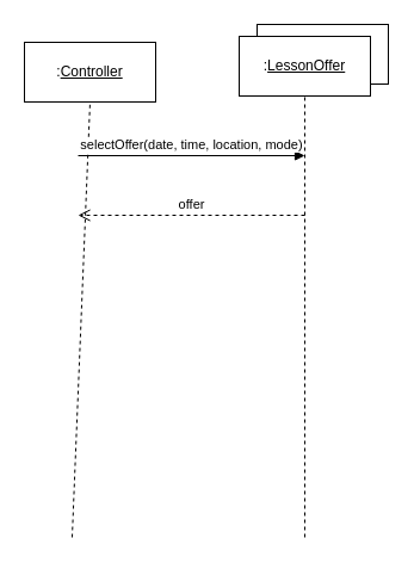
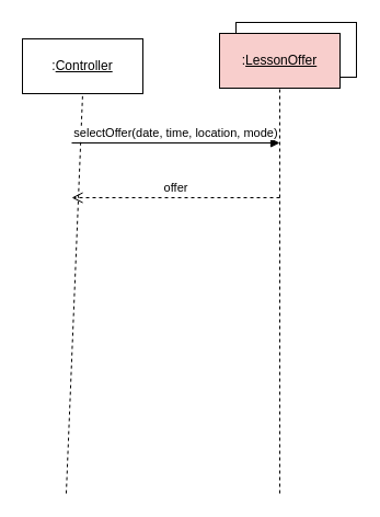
  <mxCell id="0" />
  <mxCell id="1" parent="0" />
  <mxCell id="2" value=":&lt;u&gt;Controller&lt;/u&gt;" style="html=1;whiteSpace=wrap;" vertex="1" parent="1"><mxGeometry x="20" y="35" width="110" height="50" as="geometry" /></mxCell>
  <mxCell id="3" value="" style="endArrow=none;dashed=1;html=1;rounded=0;entryX=0.5;entryY=1;entryDx=0;entryDy=0;" edge="1" parent="1" target="2"><mxGeometry width="50" height="50" relative="1" as="geometry"><mxPoint x="60" y="450" as="sourcePoint" /><mxPoint x="65" y="120" as="targetPoint" /></mxGeometry></mxCell>
  <mxCell id="4" value="" style="endArrow=none;dashed=1;html=1;rounded=0;entryX=0.5;entryY=1;entryDx=0;entryDy=0;" edge="1" parent="1" target="6"><mxGeometry width="50" height="50" relative="1" as="geometry"><mxPoint x="255" y="450" as="sourcePoint" /><mxPoint x="250" y="80" as="targetPoint" /></mxGeometry></mxCell>
  <mxCell id="5" value="" style="html=1;whiteSpace=wrap;" vertex="1" parent="1"><mxGeometry x="215" y="20" width="110" height="50" as="geometry" /></mxCell>
- <mxCell id="6" value=":&lt;u&gt;LessonOffer&lt;/u&gt;" style="html=1;whiteSpace=wrap;" vertex="1" parent="1"><mxGeometry x="200" y="30" width="110" height="50" as="geometry" /></mxCell>
+ <mxCell id="6" value=":&lt;u&gt;LessonOffer&lt;/u&gt;" style="html=1;whiteSpace=wrap;fillColor=#f8cecc;" vertex="1" parent="1"><mxGeometry x="200" y="30" width="110" height="50" as="geometry" /></mxCell>
  <mxCell id="7" value="selectOffer(date, time, location, mode)" style="html=1;verticalAlign=bottom;endArrow=block;curved=0;rounded=0;" edge="1" parent="1"><mxGeometry width="80" relative="1" as="geometry"><mxPoint x="65" y="130" as="sourcePoint" /><mxPoint x="255" y="130" as="targetPoint" /></mxGeometry></mxCell>
  <mxCell id="8" value="offer" style="html=1;verticalAlign=bottom;endArrow=open;dashed=1;endSize=8;curved=0;rounded=0;" edge="1" parent="1"><mxGeometry relative="1" as="geometry"><mxPoint x="255" y="180" as="sourcePoint" /><mxPoint x="65" y="180" as="targetPoint" /></mxGeometry></mxCell>
